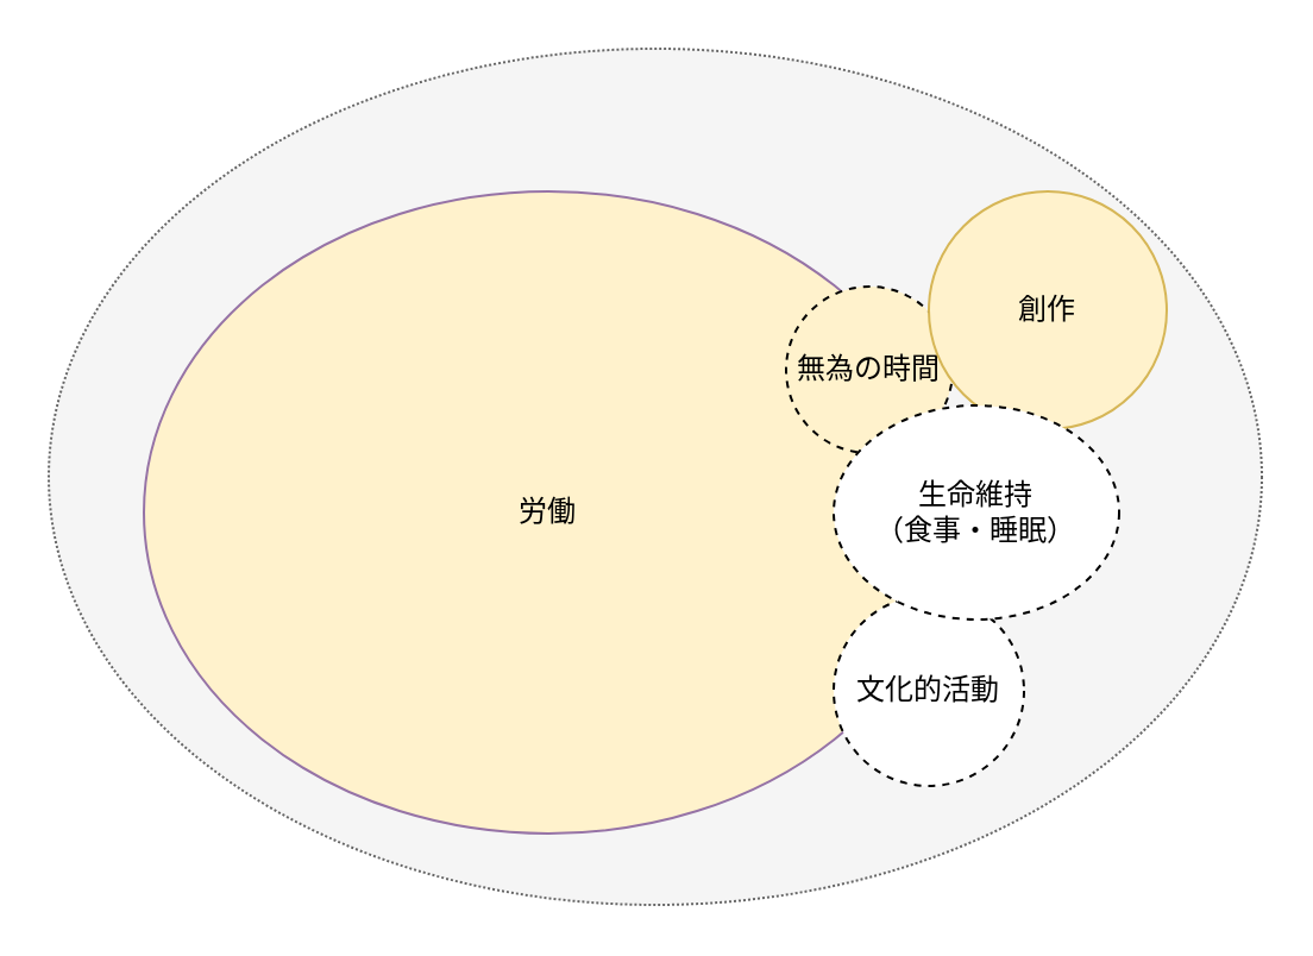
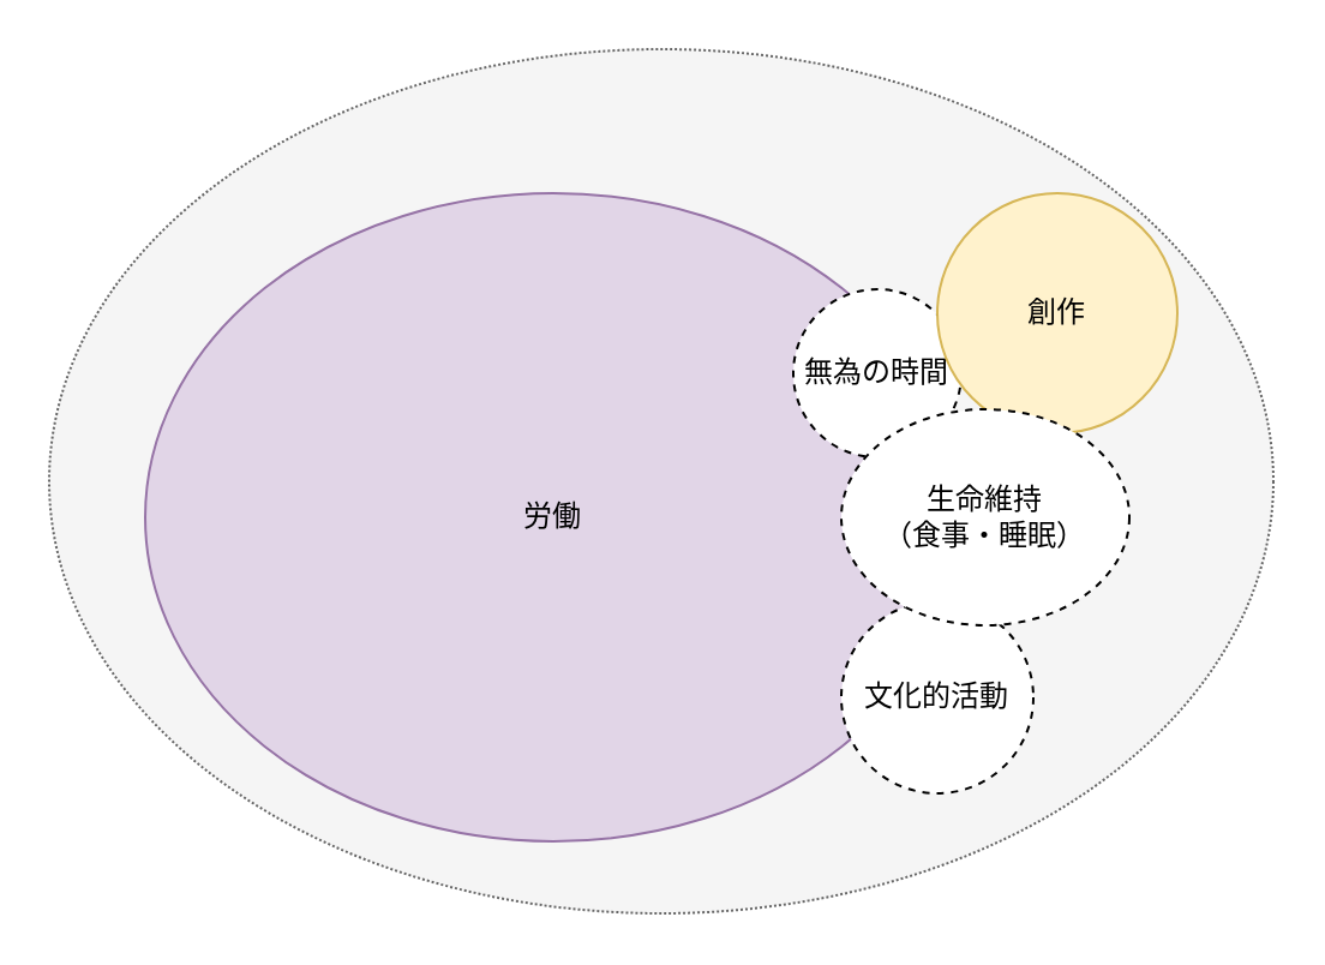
  <mxCell id="0" />
  <mxCell id="1" parent="0" />
  <mxCell id="2" value="" style="ellipse;whiteSpace=wrap;html=1;fillColor=#f5f5f5;fontColor=#333333;strokeColor=#666666;dashed=1;dashPattern=1 1;" vertex="1" parent="1"><mxGeometry x="20" y="20" width="510" height="360" as="geometry" /></mxCell>
- <mxCell id="3" value="労働" style="ellipse;whiteSpace=wrap;html=1;fillColor=#fff2cc;strokeColor=#9673a6;" vertex="1" parent="1"><mxGeometry x="60" y="80" width="340" height="270" as="geometry" /></mxCell>
- <mxCell id="4" value="無為の時間" style="ellipse;whiteSpace=wrap;html=1;dashed=1;fillColor=#fff2cc;" vertex="1" parent="1"><mxGeometry x="330" y="120" width="70" height="70" as="geometry" /></mxCell>
+ <mxCell id="3" value="労働" style="ellipse;whiteSpace=wrap;html=1;fillColor=#e1d5e7;strokeColor=#9673a6;" vertex="1" parent="1"><mxGeometry x="60" y="80" width="340" height="270" as="geometry" /></mxCell>
+ <mxCell id="4" value="無為の時間" style="ellipse;whiteSpace=wrap;html=1;dashed=1;" vertex="1" parent="1"><mxGeometry x="330" y="120" width="70" height="70" as="geometry" /></mxCell>
  <mxCell id="5" value="創作" style="ellipse;whiteSpace=wrap;html=1;fillColor=#fff2cc;strokeColor=#d6b656;" vertex="1" parent="1"><mxGeometry x="390" y="80" width="100" height="100" as="geometry" /></mxCell>
  <mxCell id="6" value="文化的活動" style="ellipse;whiteSpace=wrap;html=1;dashed=1;" vertex="1" parent="1"><mxGeometry x="350" y="250" width="80" height="80" as="geometry" /></mxCell>
  <mxCell id="7" value="生命維持&lt;div&gt;（食事・睡眠）&lt;/div&gt;" style="ellipse;whiteSpace=wrap;html=1;dashed=1;" vertex="1" parent="1"><mxGeometry x="350" y="170" width="120" height="90" as="geometry" /></mxCell>
